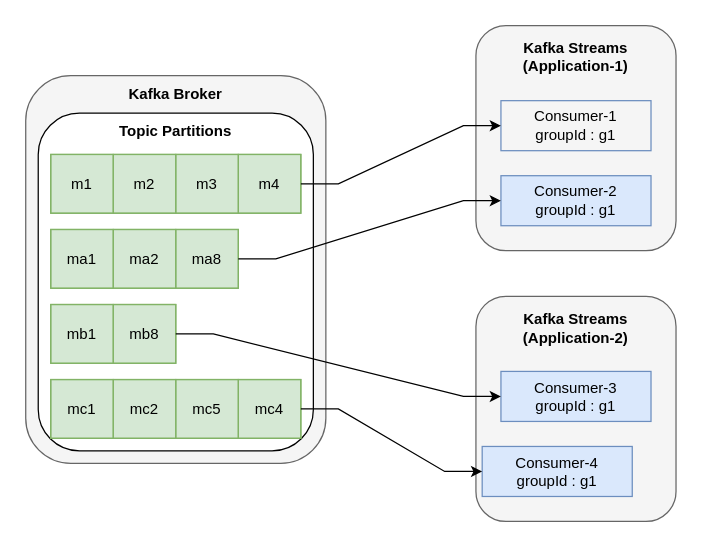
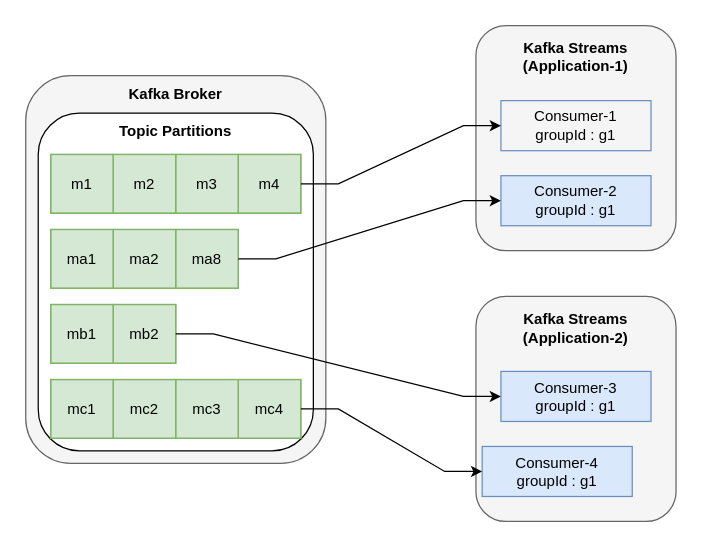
  <mxCell id="0" />
  <mxCell id="1" parent="0" />
  <mxCell id="2" value="" style="rounded=1;whiteSpace=wrap;html=1;fillColor=#f5f5f5;fontColor=#333333;strokeColor=#666666;" parent="1" vertex="1"><mxGeometry x="20" y="60" width="240" height="310" as="geometry" /></mxCell>
  <mxCell id="3" value="" style="rounded=1;whiteSpace=wrap;html=1;" parent="1" vertex="1"><mxGeometry x="30" y="90" width="220" height="270" as="geometry" /></mxCell>
  <mxCell id="4" value="" style="rounded=1;whiteSpace=wrap;html=1;fillColor=#f5f5f5;fontColor=#333333;strokeColor=#666666;" parent="1" vertex="1"><mxGeometry x="380" y="20" width="160" height="180" as="geometry" /></mxCell>
  <mxCell id="5" value="Consumer-1&lt;div&gt;groupId : g1&lt;/div&gt;" style="rounded=0;whiteSpace=wrap;html=1;fillColor=#f5f5f5;strokeColor=#6c8ebf;" parent="1" vertex="1"><mxGeometry x="400" y="80" width="120" height="40" as="geometry" /></mxCell>
  <mxCell id="6" value="&lt;b&gt;Kafka Broker&lt;/b&gt;" style="text;html=1;align=center;verticalAlign=middle;whiteSpace=wrap;rounded=0;" parent="1" vertex="1"><mxGeometry x="85" y="60" width="110" height="30" as="geometry" /></mxCell>
  <mxCell id="7" value="&lt;b&gt;Kafka Streams&lt;/b&gt;&lt;div&gt;&lt;b&gt;(Application-1)&lt;/b&gt;&lt;/div&gt;" style="text;html=1;align=center;verticalAlign=middle;whiteSpace=wrap;rounded=0;" parent="1" vertex="1"><mxGeometry x="405" y="30" width="110" height="30" as="geometry" /></mxCell>
  <mxCell id="8" value="" style="childLayout=tableLayout;recursiveResize=0;shadow=0;fillColor=#d5e8d4;strokeColor=#82b366;" parent="1" vertex="1"><mxGeometry x="40" y="123" width="200" height="47" as="geometry" /></mxCell>
  <mxCell id="9" value="" style="shape=tableRow;horizontal=0;startSize=0;swimlaneHead=0;swimlaneBody=0;top=0;left=0;bottom=0;right=0;dropTarget=0;collapsible=0;recursiveResize=0;expand=0;fontStyle=0;fillColor=none;strokeColor=inherit;" parent="8" vertex="1"><mxGeometry width="200" height="47" as="geometry" /></mxCell>
  <mxCell id="10" value="m1" style="connectable=0;recursiveResize=0;strokeColor=inherit;fillColor=none;align=center;whiteSpace=wrap;html=1;" parent="9" vertex="1"><mxGeometry width="50" height="47" as="geometry"><mxRectangle width="50" height="47" as="alternateBounds" /></mxGeometry></mxCell>
  <mxCell id="11" value="m2" style="connectable=0;recursiveResize=0;strokeColor=inherit;fillColor=none;align=center;whiteSpace=wrap;html=1;" parent="9" vertex="1"><mxGeometry x="50" width="50" height="47" as="geometry"><mxRectangle width="50" height="47" as="alternateBounds" /></mxGeometry></mxCell>
  <mxCell id="12" value="m3" style="connectable=0;recursiveResize=0;strokeColor=inherit;fillColor=none;align=center;whiteSpace=wrap;html=1;" parent="9" vertex="1"><mxGeometry x="100" width="50" height="47" as="geometry"><mxRectangle width="50" height="47" as="alternateBounds" /></mxGeometry></mxCell>
  <mxCell id="13" value="m4" style="connectable=0;recursiveResize=0;strokeColor=inherit;fillColor=none;align=center;whiteSpace=wrap;html=1;" parent="9" vertex="1"><mxGeometry x="150" width="50" height="47" as="geometry"><mxRectangle width="50" height="47" as="alternateBounds" /></mxGeometry></mxCell>
  <mxCell id="14" value="" style="childLayout=tableLayout;recursiveResize=0;shadow=0;fillColor=#d5e8d4;strokeColor=#82b366;" parent="1" vertex="1"><mxGeometry x="40" y="183" width="150" height="47" as="geometry" /></mxCell>
  <mxCell id="15" value="" style="shape=tableRow;horizontal=0;startSize=0;swimlaneHead=0;swimlaneBody=0;top=0;left=0;bottom=0;right=0;dropTarget=0;collapsible=0;recursiveResize=0;expand=0;fontStyle=0;fillColor=none;strokeColor=inherit;" parent="14" vertex="1"><mxGeometry width="150" height="47" as="geometry" /></mxCell>
  <mxCell id="16" value="ma1" style="connectable=0;recursiveResize=0;strokeColor=inherit;fillColor=none;align=center;whiteSpace=wrap;html=1;" parent="15" vertex="1"><mxGeometry width="50" height="47" as="geometry"><mxRectangle width="50" height="47" as="alternateBounds" /></mxGeometry></mxCell>
  <mxCell id="17" value="ma2" style="connectable=0;recursiveResize=0;strokeColor=inherit;fillColor=none;align=center;whiteSpace=wrap;html=1;" parent="15" vertex="1"><mxGeometry x="50" width="50" height="47" as="geometry"><mxRectangle width="50" height="47" as="alternateBounds" /></mxGeometry></mxCell>
  <mxCell id="18" value="ma8" style="connectable=0;recursiveResize=0;strokeColor=inherit;fillColor=none;align=center;whiteSpace=wrap;html=1;" parent="15" vertex="1"><mxGeometry x="100" width="50" height="47" as="geometry"><mxRectangle width="50" height="47" as="alternateBounds" /></mxGeometry></mxCell>
  <mxCell id="19" value="" style="childLayout=tableLayout;recursiveResize=0;shadow=0;fillColor=#d5e8d4;strokeColor=#82b366;" parent="1" vertex="1"><mxGeometry x="40" y="243" width="100" height="47" as="geometry" /></mxCell>
  <mxCell id="20" value="" style="shape=tableRow;horizontal=0;startSize=0;swimlaneHead=0;swimlaneBody=0;top=0;left=0;bottom=0;right=0;dropTarget=0;collapsible=0;recursiveResize=0;expand=0;fontStyle=0;fillColor=none;strokeColor=inherit;" parent="19" vertex="1"><mxGeometry width="100" height="47" as="geometry" /></mxCell>
  <mxCell id="21" value="mb1" style="connectable=0;recursiveResize=0;strokeColor=inherit;fillColor=none;align=center;whiteSpace=wrap;html=1;" parent="20" vertex="1"><mxGeometry width="50" height="47" as="geometry"><mxRectangle width="50" height="47" as="alternateBounds" /></mxGeometry></mxCell>
- <mxCell id="22" value="mb8" style="connectable=0;recursiveResize=0;strokeColor=inherit;fillColor=none;align=center;whiteSpace=wrap;html=1;" parent="20" vertex="1"><mxGeometry x="50" width="50" height="47" as="geometry"><mxRectangle width="50" height="47" as="alternateBounds" /></mxGeometry></mxCell>
+ <mxCell id="22" value="mb2" style="connectable=0;recursiveResize=0;strokeColor=inherit;fillColor=none;align=center;whiteSpace=wrap;html=1;" parent="20" vertex="1"><mxGeometry x="50" width="50" height="47" as="geometry"><mxRectangle width="50" height="47" as="alternateBounds" /></mxGeometry></mxCell>
  <mxCell id="23" value="&lt;b&gt;Topic Partitions&lt;/b&gt;" style="text;html=1;align=center;verticalAlign=middle;whiteSpace=wrap;rounded=0;" parent="1" vertex="1"><mxGeometry x="85" y="90" width="110" height="30" as="geometry" /></mxCell>
  <mxCell id="24" value="" style="childLayout=tableLayout;recursiveResize=0;shadow=0;fillColor=#d5e8d4;strokeColor=#82b366;" parent="1" vertex="1"><mxGeometry x="40" y="303" width="200" height="47" as="geometry" /></mxCell>
  <mxCell id="25" value="" style="shape=tableRow;horizontal=0;startSize=0;swimlaneHead=0;swimlaneBody=0;top=0;left=0;bottom=0;right=0;dropTarget=0;collapsible=0;recursiveResize=0;expand=0;fontStyle=0;fillColor=none;strokeColor=inherit;" parent="24" vertex="1"><mxGeometry width="200" height="47" as="geometry" /></mxCell>
  <mxCell id="26" value="mc1" style="connectable=0;recursiveResize=0;strokeColor=inherit;fillColor=none;align=center;whiteSpace=wrap;html=1;" parent="25" vertex="1"><mxGeometry width="50" height="47" as="geometry"><mxRectangle width="50" height="47" as="alternateBounds" /></mxGeometry></mxCell>
  <mxCell id="27" value="mc2" style="connectable=0;recursiveResize=0;strokeColor=inherit;fillColor=none;align=center;whiteSpace=wrap;html=1;" parent="25" vertex="1"><mxGeometry x="50" width="50" height="47" as="geometry"><mxRectangle width="50" height="47" as="alternateBounds" /></mxGeometry></mxCell>
- <mxCell id="28" value="mc5" style="connectable=0;recursiveResize=0;strokeColor=inherit;fillColor=none;align=center;whiteSpace=wrap;html=1;" parent="25" vertex="1"><mxGeometry x="100" width="50" height="47" as="geometry"><mxRectangle width="50" height="47" as="alternateBounds" /></mxGeometry></mxCell>
+ <mxCell id="28" value="mc3" style="connectable=0;recursiveResize=0;strokeColor=inherit;fillColor=none;align=center;whiteSpace=wrap;html=1;" parent="25" vertex="1"><mxGeometry x="100" width="50" height="47" as="geometry"><mxRectangle width="50" height="47" as="alternateBounds" /></mxGeometry></mxCell>
  <mxCell id="29" value="mc4" style="connectable=0;recursiveResize=0;strokeColor=inherit;fillColor=none;align=center;whiteSpace=wrap;html=1;" parent="25" vertex="1"><mxGeometry x="150" width="50" height="47" as="geometry"><mxRectangle width="50" height="47" as="alternateBounds" /></mxGeometry></mxCell>
  <mxCell id="30" value="Consumer-2&lt;div&gt;groupId : g1&lt;/div&gt;" style="rounded=0;whiteSpace=wrap;html=1;fillColor=#dae8fc;strokeColor=#6c8ebf;" parent="1" vertex="1"><mxGeometry x="400" y="140" width="120" height="40" as="geometry" /></mxCell>
  <mxCell id="31" value="" style="rounded=1;whiteSpace=wrap;html=1;fillColor=#f5f5f5;fontColor=#333333;strokeColor=#666666;" parent="1" vertex="1"><mxGeometry x="380" y="236.5" width="160" height="180" as="geometry" /></mxCell>
  <mxCell id="32" value="Consumer-3&lt;div&gt;groupId : g1&lt;/div&gt;" style="rounded=0;whiteSpace=wrap;html=1;fillColor=#dae8fc;strokeColor=#6c8ebf;" parent="1" vertex="1"><mxGeometry x="400" y="296.5" width="120" height="40" as="geometry" /></mxCell>
  <mxCell id="33" value="&lt;b&gt;Kafka Streams&lt;/b&gt;&lt;div&gt;&lt;b&gt;(Application-2)&lt;/b&gt;&lt;/div&gt;" style="text;html=1;align=center;verticalAlign=middle;whiteSpace=wrap;rounded=0;" parent="1" vertex="1"><mxGeometry x="405" y="246.5" width="110" height="30" as="geometry" /></mxCell>
  <mxCell id="34" value="Consumer-4&lt;div&gt;groupId : g1&lt;/div&gt;" style="rounded=0;whiteSpace=wrap;html=1;fillColor=#dae8fc;strokeColor=#6c8ebf;" parent="1" vertex="1"><mxGeometry x="385" y="356.5" width="120" height="40" as="geometry" /></mxCell>
  <mxCell id="35" style="edgeStyle=entityRelationEdgeStyle;rounded=0;orthogonalLoop=1;jettySize=auto;html=1;entryX=0;entryY=0.5;entryDx=0;entryDy=0;" parent="1" source="9" target="5" edge="1"><mxGeometry relative="1" as="geometry" /></mxCell>
  <mxCell id="36" style="edgeStyle=entityRelationEdgeStyle;rounded=0;orthogonalLoop=1;jettySize=auto;html=1;entryX=0;entryY=0.5;entryDx=0;entryDy=0;" parent="1" source="15" target="30" edge="1"><mxGeometry relative="1" as="geometry" /></mxCell>
  <mxCell id="37" style="edgeStyle=entityRelationEdgeStyle;rounded=0;orthogonalLoop=1;jettySize=auto;html=1;entryX=0;entryY=0.5;entryDx=0;entryDy=0;" parent="1" source="20" target="32" edge="1"><mxGeometry relative="1" as="geometry" /></mxCell>
  <mxCell id="38" style="edgeStyle=entityRelationEdgeStyle;rounded=0;orthogonalLoop=1;jettySize=auto;html=1;entryX=0;entryY=0.5;entryDx=0;entryDy=0;" parent="1" source="25" target="34" edge="1"><mxGeometry relative="1" as="geometry" /></mxCell>
